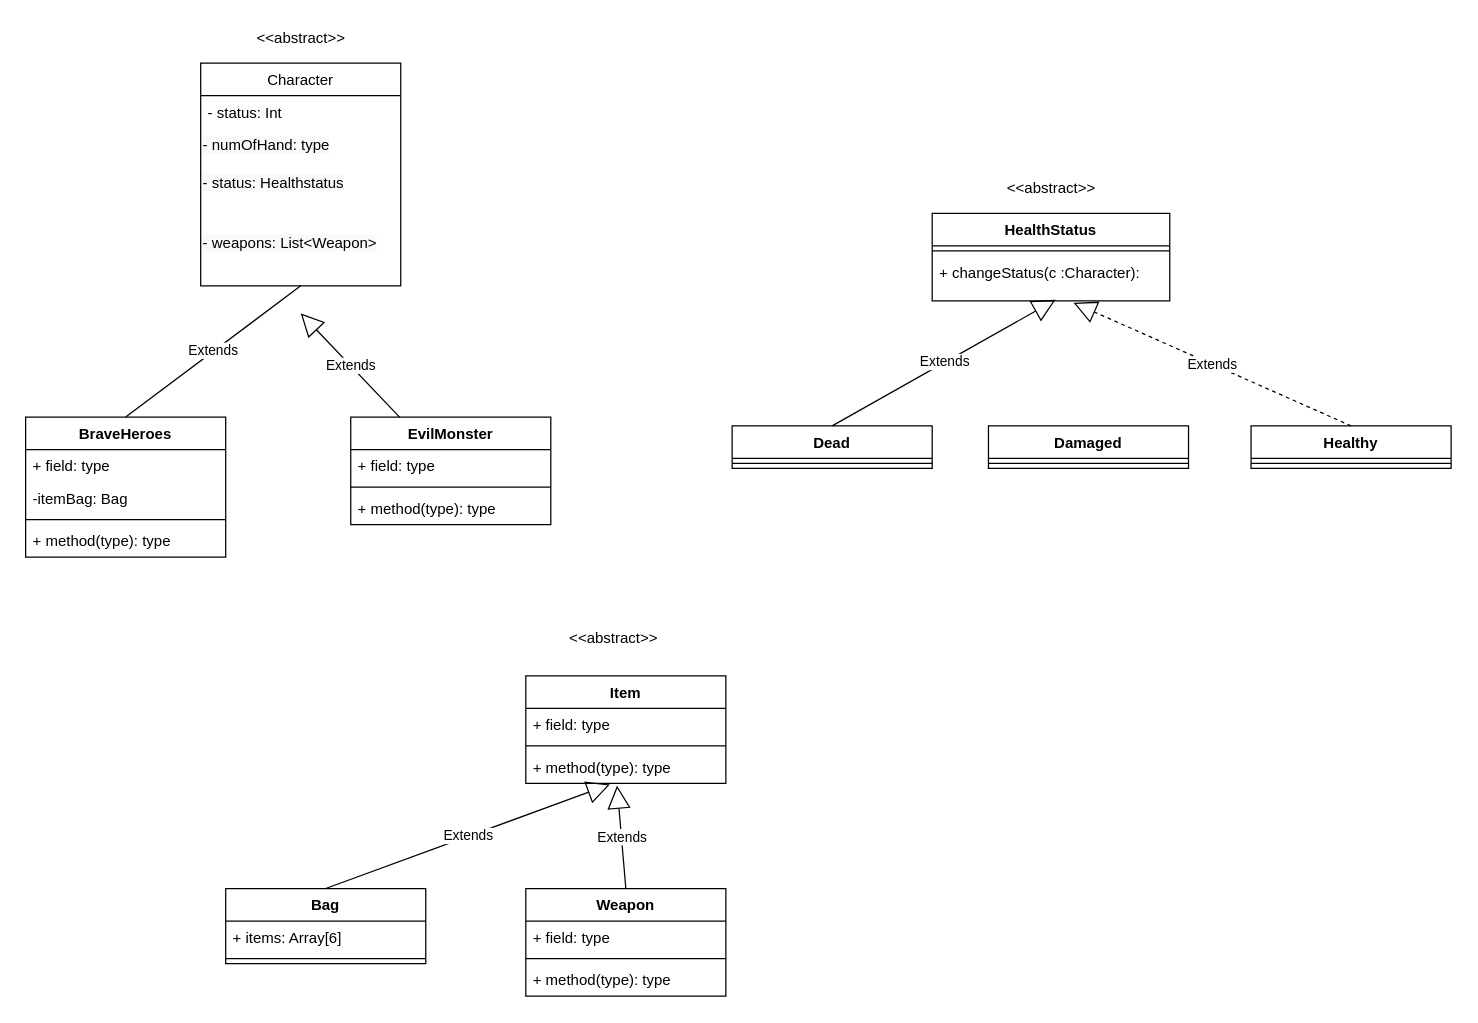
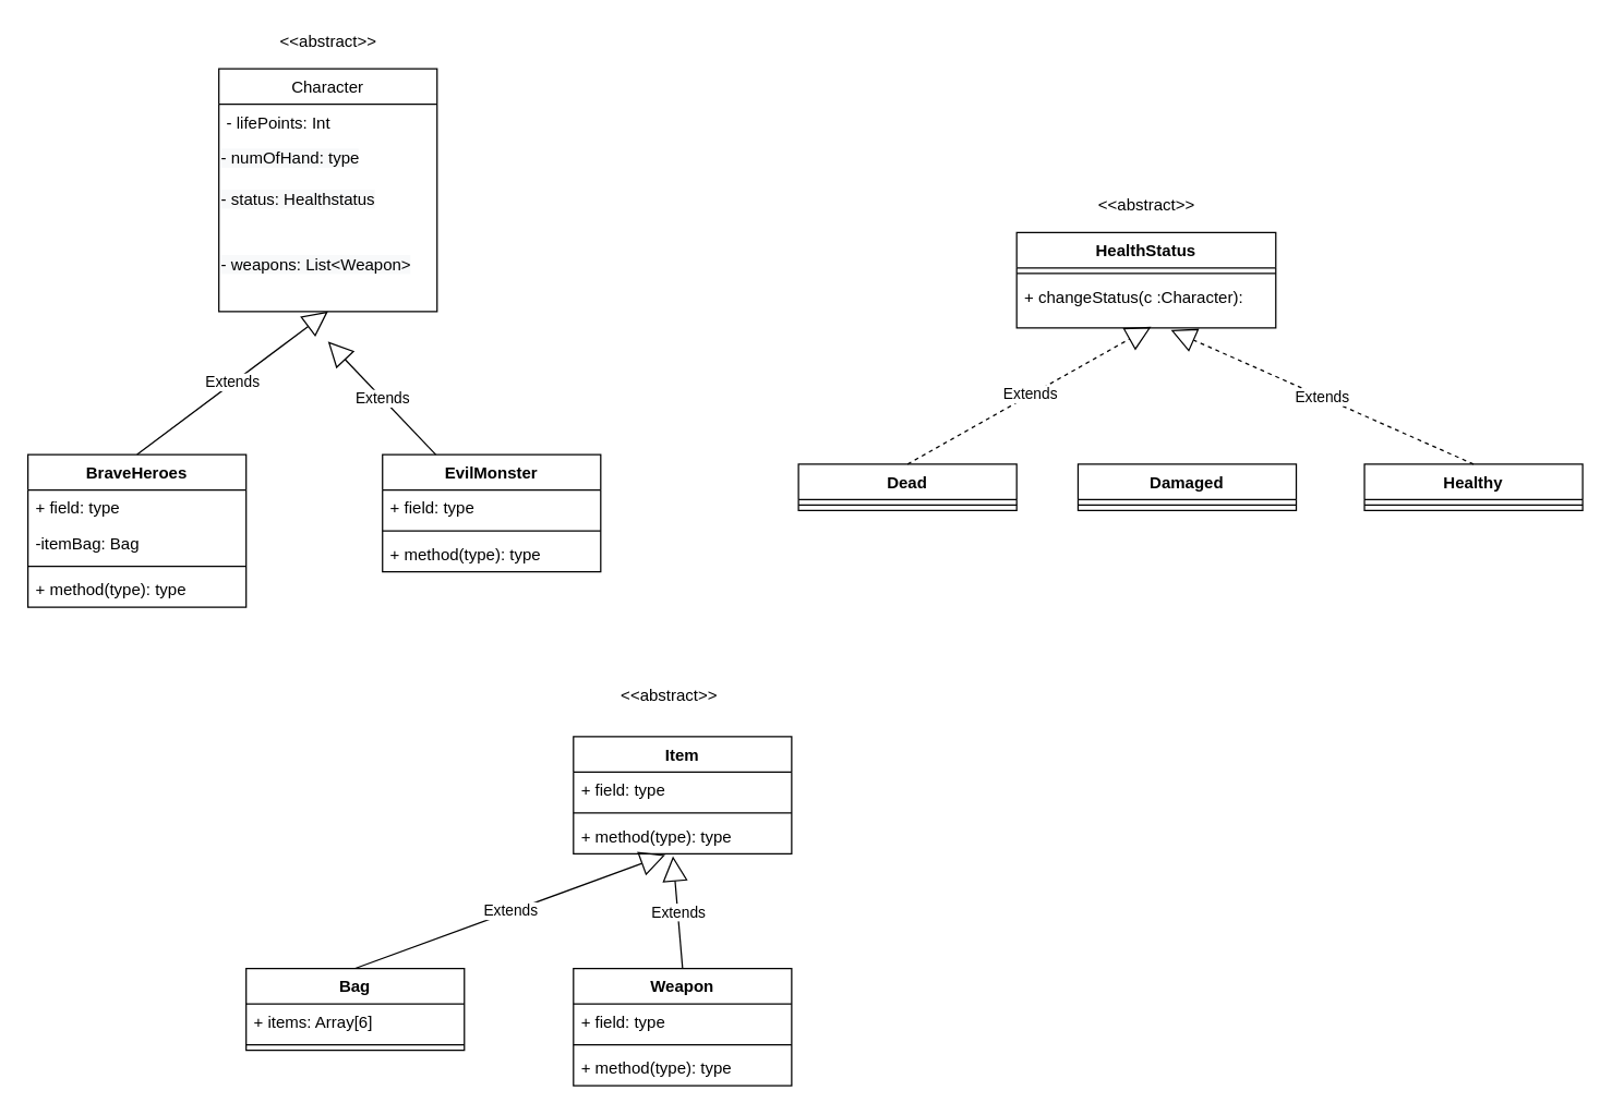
  <mxCell id="0" />
  <mxCell id="1" parent="0" />
  <mxCell id="2" value="Character" style="swimlane;fontStyle=0;childLayout=stackLayout;horizontal=1;startSize=26;fillColor=none;horizontalStack=0;resizeParent=1;resizeParentMax=0;resizeLast=0;collapsible=1;marginBottom=0;" vertex="1" parent="1"><mxGeometry x="160" y="50" width="160" height="178" as="geometry" /></mxCell>
- <mxCell id="3" value="- status: Int" style="text;strokeColor=none;fillColor=none;align=left;verticalAlign=top;spacingLeft=4;spacingRight=4;overflow=hidden;rotatable=0;points=[[0,0.5],[1,0.5]];portConstraint=eastwest;" vertex="1" parent="2"><mxGeometry y="26" width="160" height="26" as="geometry" /></mxCell>
+ <mxCell id="3" value="- lifePoints: Int" style="text;strokeColor=none;fillColor=none;align=left;verticalAlign=top;spacingLeft=4;spacingRight=4;overflow=hidden;rotatable=0;points=[[0,0.5],[1,0.5]];portConstraint=eastwest;" vertex="1" parent="2"><mxGeometry y="26" width="160" height="26" as="geometry" /></mxCell>
  <mxCell id="4" value="&lt;span style=&quot;color: rgb(0 , 0 , 0) ; font-family: &amp;#34;helvetica&amp;#34; ; font-size: 12px ; font-style: normal ; font-weight: 400 ; letter-spacing: normal ; text-align: left ; text-indent: 0px ; text-transform: none ; word-spacing: 0px ; background-color: rgb(248 , 249 , 250) ; display: inline ; float: none&quot;&gt;- numOfHand: type&lt;/span&gt;" style="text;whiteSpace=wrap;html=1;" vertex="1" parent="2"><mxGeometry y="52" width="160" height="30" as="geometry" /></mxCell>
  <mxCell id="5" value="&lt;span style=&quot;color: rgb(0 , 0 , 0) ; font-family: &amp;#34;helvetica&amp;#34; ; font-size: 12px ; font-style: normal ; font-weight: 400 ; letter-spacing: normal ; text-align: left ; text-indent: 0px ; text-transform: none ; word-spacing: 0px ; background-color: rgb(248 , 249 , 250) ; display: inline ; float: none&quot;&gt;- status: Healthstatus&lt;/span&gt;" style="text;whiteSpace=wrap;html=1;" vertex="1" parent="2"><mxGeometry y="82" width="160" height="48" as="geometry" /></mxCell>
  <mxCell id="6" value="&lt;span style=&quot;color: rgb(0 , 0 , 0) ; font-family: &amp;#34;helvetica&amp;#34; ; font-size: 12px ; font-style: normal ; font-weight: 400 ; letter-spacing: normal ; text-align: left ; text-indent: 0px ; text-transform: none ; word-spacing: 0px ; background-color: rgb(248 , 249 , 250) ; display: inline ; float: none&quot;&gt;- weapons: List&amp;lt;Weapon&amp;gt;&lt;/span&gt;" style="text;whiteSpace=wrap;html=1;" vertex="1" parent="2"><mxGeometry y="130" width="160" height="48" as="geometry" /></mxCell>
  <mxCell id="7" value="&amp;lt;&amp;lt;abstract&amp;gt;&amp;gt;" style="text;html=1;align=center;verticalAlign=middle;resizable=0;points=[];autosize=1;strokeColor=none;fillColor=none;" vertex="1" parent="1"><mxGeometry x="195" y="20" width="90" height="20" as="geometry" /></mxCell>
  <mxCell id="8" value="EvilMonster" style="swimlane;fontStyle=1;align=center;verticalAlign=top;childLayout=stackLayout;horizontal=1;startSize=26;horizontalStack=0;resizeParent=1;resizeParentMax=0;resizeLast=0;collapsible=1;marginBottom=0;" vertex="1" parent="1"><mxGeometry x="280" y="333" width="160" height="86" as="geometry" /></mxCell>
  <mxCell id="9" value="+ field: type" style="text;strokeColor=none;fillColor=none;align=left;verticalAlign=top;spacingLeft=4;spacingRight=4;overflow=hidden;rotatable=0;points=[[0,0.5],[1,0.5]];portConstraint=eastwest;" vertex="1" parent="8"><mxGeometry y="26" width="160" height="26" as="geometry" /></mxCell>
  <mxCell id="10" value="" style="line;strokeWidth=1;fillColor=none;align=left;verticalAlign=middle;spacingTop=-1;spacingLeft=3;spacingRight=3;rotatable=0;labelPosition=right;points=[];portConstraint=eastwest;" vertex="1" parent="8"><mxGeometry y="52" width="160" height="8" as="geometry" /></mxCell>
  <mxCell id="11" value="+ method(type): type" style="text;strokeColor=none;fillColor=none;align=left;verticalAlign=top;spacingLeft=4;spacingRight=4;overflow=hidden;rotatable=0;points=[[0,0.5],[1,0.5]];portConstraint=eastwest;" vertex="1" parent="8"><mxGeometry y="60" width="160" height="26" as="geometry" /></mxCell>
  <mxCell id="12" value="BraveHeroes" style="swimlane;fontStyle=1;align=center;verticalAlign=top;childLayout=stackLayout;horizontal=1;startSize=26;horizontalStack=0;resizeParent=1;resizeParentMax=0;resizeLast=0;collapsible=1;marginBottom=0;" vertex="1" parent="1"><mxGeometry x="20" y="333" width="160" height="112" as="geometry" /></mxCell>
  <mxCell id="13" value="+ field: type" style="text;strokeColor=none;fillColor=none;align=left;verticalAlign=top;spacingLeft=4;spacingRight=4;overflow=hidden;rotatable=0;points=[[0,0.5],[1,0.5]];portConstraint=eastwest;" vertex="1" parent="12"><mxGeometry y="26" width="160" height="26" as="geometry" /></mxCell>
  <mxCell id="14" value="-itemBag: Bag" style="text;strokeColor=none;fillColor=none;align=left;verticalAlign=top;spacingLeft=4;spacingRight=4;overflow=hidden;rotatable=0;points=[[0,0.5],[1,0.5]];portConstraint=eastwest;" vertex="1" parent="12"><mxGeometry y="52" width="160" height="26" as="geometry" /></mxCell>
  <mxCell id="15" value="" style="line;strokeWidth=1;fillColor=none;align=left;verticalAlign=middle;spacingTop=-1;spacingLeft=3;spacingRight=3;rotatable=0;labelPosition=right;points=[];portConstraint=eastwest;" vertex="1" parent="12"><mxGeometry y="78" width="160" height="8" as="geometry" /></mxCell>
  <mxCell id="16" value="+ method(type): type" style="text;strokeColor=none;fillColor=none;align=left;verticalAlign=top;spacingLeft=4;spacingRight=4;overflow=hidden;rotatable=0;points=[[0,0.5],[1,0.5]];portConstraint=eastwest;" vertex="1" parent="12"><mxGeometry y="86" width="160" height="26" as="geometry" /></mxCell>
- <mxCell id="17" value="Extends" style="endArrow=none;endSize=16;endFill=0;html=1;rounded=0;entryX=0.5;entryY=1;entryDx=0;entryDy=0;exitX=0.5;exitY=0;exitDx=0;exitDy=0;" edge="1" parent="1" source="12" target="6"><mxGeometry width="160" relative="1" as="geometry"><mxPoint x="70" y="323" as="sourcePoint" /><mxPoint x="210" y="283" as="targetPoint" /></mxGeometry></mxCell>
+ <mxCell id="17" value="Extends" style="endArrow=block;endSize=16;endFill=0;html=1;rounded=0;entryX=0.5;entryY=1;entryDx=0;entryDy=0;exitX=0.5;exitY=0;exitDx=0;exitDy=0;" edge="1" parent="1" source="12" target="6"><mxGeometry width="160" relative="1" as="geometry"><mxPoint x="70" y="323" as="sourcePoint" /><mxPoint x="210" y="283" as="targetPoint" /></mxGeometry></mxCell>
  <mxCell id="18" value="Extends" style="endArrow=block;endSize=16;endFill=0;html=1;rounded=0;" edge="1" parent="1" source="8"><mxGeometry width="160" relative="1" as="geometry"><mxPoint x="240" y="343" as="sourcePoint" /><mxPoint x="240" y="250" as="targetPoint" /></mxGeometry></mxCell>
  <mxCell id="19" value="HealthStatus" style="swimlane;fontStyle=1;align=center;verticalAlign=top;childLayout=stackLayout;horizontal=1;startSize=26;horizontalStack=0;resizeParent=1;resizeParentMax=0;resizeLast=0;collapsible=1;marginBottom=0;" vertex="1" parent="1"><mxGeometry x="745" y="170" width="190" height="70" as="geometry" /></mxCell>
  <mxCell id="20" value="" style="line;strokeWidth=1;fillColor=none;align=left;verticalAlign=middle;spacingTop=-1;spacingLeft=3;spacingRight=3;rotatable=0;labelPosition=right;points=[];portConstraint=eastwest;" vertex="1" parent="19"><mxGeometry y="26" width="190" height="8" as="geometry" /></mxCell>
  <mxCell id="21" value="+ changeStatus(c :Character): " style="text;strokeColor=none;fillColor=none;align=left;verticalAlign=top;spacingLeft=4;spacingRight=4;overflow=hidden;rotatable=0;points=[[0,0.5],[1,0.5]];portConstraint=eastwest;" vertex="1" parent="19"><mxGeometry y="34" width="190" height="36" as="geometry" /></mxCell>
  <mxCell id="22" value="&amp;lt;&amp;lt;abstract&amp;gt;&amp;gt;" style="text;html=1;align=center;verticalAlign=middle;resizable=0;points=[];autosize=1;strokeColor=none;fillColor=none;" vertex="1" parent="1"><mxGeometry x="795" y="140" width="90" height="20" as="geometry" /></mxCell>
  <mxCell id="23" value="Dead" style="swimlane;fontStyle=1;align=center;verticalAlign=top;childLayout=stackLayout;horizontal=1;startSize=26;horizontalStack=0;resizeParent=1;resizeParentMax=0;resizeLast=0;collapsible=1;marginBottom=0;" vertex="1" parent="1"><mxGeometry x="585" y="340" width="160" height="34" as="geometry" /></mxCell>
  <mxCell id="24" value="" style="line;strokeWidth=1;fillColor=none;align=left;verticalAlign=middle;spacingTop=-1;spacingLeft=3;spacingRight=3;rotatable=0;labelPosition=right;points=[];portConstraint=eastwest;" vertex="1" parent="23"><mxGeometry y="26" width="160" height="8" as="geometry" /></mxCell>
  <mxCell id="25" value="Damaged" style="swimlane;fontStyle=1;align=center;verticalAlign=top;childLayout=stackLayout;horizontal=1;startSize=26;horizontalStack=0;resizeParent=1;resizeParentMax=0;resizeLast=0;collapsible=1;marginBottom=0;" vertex="1" parent="1"><mxGeometry x="790" y="340" width="160" height="34" as="geometry" /></mxCell>
  <mxCell id="26" value="" style="line;strokeWidth=1;fillColor=none;align=left;verticalAlign=middle;spacingTop=-1;spacingLeft=3;spacingRight=3;rotatable=0;labelPosition=right;points=[];portConstraint=eastwest;" vertex="1" parent="25"><mxGeometry y="26" width="160" height="8" as="geometry" /></mxCell>
  <mxCell id="27" value="Healthy" style="swimlane;fontStyle=1;align=center;verticalAlign=top;childLayout=stackLayout;horizontal=1;startSize=26;horizontalStack=0;resizeParent=1;resizeParentMax=0;resizeLast=0;collapsible=1;marginBottom=0;" vertex="1" parent="1"><mxGeometry x="1000" y="340" width="160" height="34" as="geometry" /></mxCell>
  <mxCell id="28" value="" style="line;strokeWidth=1;fillColor=none;align=left;verticalAlign=middle;spacingTop=-1;spacingLeft=3;spacingRight=3;rotatable=0;labelPosition=right;points=[];portConstraint=eastwest;" vertex="1" parent="27"><mxGeometry y="26" width="160" height="8" as="geometry" /></mxCell>
- <mxCell id="29" value="Extends" style="endArrow=block;endSize=16;endFill=0;html=1;rounded=0;exitX=0.5;exitY=0;exitDx=0;exitDy=0;entryX=0.519;entryY=0.978;entryDx=0;entryDy=0;entryPerimeter=0;" edge="1" parent="1" source="23" target="21"><mxGeometry width="160" relative="1" as="geometry"><mxPoint x="661.44" y="348.81" as="sourcePoint" /><mxPoint x="795" y="240.004" as="targetPoint" /></mxGeometry></mxCell>
+ <mxCell id="29" value="Extends" style="endArrow=block;endSize=16;endFill=0;html=1;rounded=0;exitX=0.5;exitY=0;exitDx=0;exitDy=0;entryX=0.519;entryY=0.978;entryDx=0;entryDy=0;entryPerimeter=0;dashed=1;" edge="1" parent="1" source="23" target="21"><mxGeometry width="160" relative="1" as="geometry"><mxPoint x="661.44" y="348.81" as="sourcePoint" /><mxPoint x="795" y="240.004" as="targetPoint" /></mxGeometry></mxCell>
  <mxCell id="30" value="Extends" style="endArrow=block;endSize=16;endFill=0;html=1;rounded=0;exitX=0.5;exitY=0;exitDx=0;exitDy=0;entryX=0.595;entryY=1.044;entryDx=0;entryDy=0;entryPerimeter=0;dashed=1;" edge="1" parent="1" source="27" target="21"><mxGeometry width="160" relative="1" as="geometry"><mxPoint x="880" y="350" as="sourcePoint" /><mxPoint x="853.61" y="249.208" as="targetPoint" /></mxGeometry></mxCell>
  <mxCell id="31" value="Bag" style="swimlane;fontStyle=1;align=center;verticalAlign=top;childLayout=stackLayout;horizontal=1;startSize=26;horizontalStack=0;resizeParent=1;resizeParentMax=0;resizeLast=0;collapsible=1;marginBottom=0;" vertex="1" parent="1"><mxGeometry x="180" y="710" width="160" height="60" as="geometry" /></mxCell>
  <mxCell id="32" value="+ items: Array[6]" style="text;strokeColor=none;fillColor=none;align=left;verticalAlign=top;spacingLeft=4;spacingRight=4;overflow=hidden;rotatable=0;points=[[0,0.5],[1,0.5]];portConstraint=eastwest;" vertex="1" parent="31"><mxGeometry y="26" width="160" height="26" as="geometry" /></mxCell>
  <mxCell id="33" value="" style="line;strokeWidth=1;fillColor=none;align=left;verticalAlign=middle;spacingTop=-1;spacingLeft=3;spacingRight=3;rotatable=0;labelPosition=right;points=[];portConstraint=eastwest;" vertex="1" parent="31"><mxGeometry y="52" width="160" height="8" as="geometry" /></mxCell>
  <mxCell id="34" value="Item" style="swimlane;fontStyle=1;align=center;verticalAlign=top;childLayout=stackLayout;horizontal=1;startSize=26;horizontalStack=0;resizeParent=1;resizeParentMax=0;resizeLast=0;collapsible=1;marginBottom=0;" vertex="1" parent="1"><mxGeometry x="420" y="540" width="160" height="86" as="geometry" /></mxCell>
  <mxCell id="35" value="+ field: type" style="text;strokeColor=none;fillColor=none;align=left;verticalAlign=top;spacingLeft=4;spacingRight=4;overflow=hidden;rotatable=0;points=[[0,0.5],[1,0.5]];portConstraint=eastwest;" vertex="1" parent="34"><mxGeometry y="26" width="160" height="26" as="geometry" /></mxCell>
  <mxCell id="36" value="" style="line;strokeWidth=1;fillColor=none;align=left;verticalAlign=middle;spacingTop=-1;spacingLeft=3;spacingRight=3;rotatable=0;labelPosition=right;points=[];portConstraint=eastwest;" vertex="1" parent="34"><mxGeometry y="52" width="160" height="8" as="geometry" /></mxCell>
  <mxCell id="37" value="+ method(type): type" style="text;strokeColor=none;fillColor=none;align=left;verticalAlign=top;spacingLeft=4;spacingRight=4;overflow=hidden;rotatable=0;points=[[0,0.5],[1,0.5]];portConstraint=eastwest;" vertex="1" parent="34"><mxGeometry y="60" width="160" height="26" as="geometry" /></mxCell>
  <mxCell id="38" value="Weapon" style="swimlane;fontStyle=1;align=center;verticalAlign=top;childLayout=stackLayout;horizontal=1;startSize=26;horizontalStack=0;resizeParent=1;resizeParentMax=0;resizeLast=0;collapsible=1;marginBottom=0;" vertex="1" parent="1"><mxGeometry x="420" y="710" width="160" height="86" as="geometry" /></mxCell>
  <mxCell id="39" value="+ field: type" style="text;strokeColor=none;fillColor=none;align=left;verticalAlign=top;spacingLeft=4;spacingRight=4;overflow=hidden;rotatable=0;points=[[0,0.5],[1,0.5]];portConstraint=eastwest;" vertex="1" parent="38"><mxGeometry y="26" width="160" height="26" as="geometry" /></mxCell>
  <mxCell id="40" value="" style="line;strokeWidth=1;fillColor=none;align=left;verticalAlign=middle;spacingTop=-1;spacingLeft=3;spacingRight=3;rotatable=0;labelPosition=right;points=[];portConstraint=eastwest;" vertex="1" parent="38"><mxGeometry y="52" width="160" height="8" as="geometry" /></mxCell>
  <mxCell id="41" value="+ method(type): type" style="text;strokeColor=none;fillColor=none;align=left;verticalAlign=top;spacingLeft=4;spacingRight=4;overflow=hidden;rotatable=0;points=[[0,0.5],[1,0.5]];portConstraint=eastwest;" vertex="1" parent="38"><mxGeometry y="60" width="160" height="26" as="geometry" /></mxCell>
  <mxCell id="42" value="&amp;lt;&amp;lt;abstract&amp;gt;&amp;gt;" style="text;html=1;align=center;verticalAlign=middle;resizable=0;points=[];autosize=1;strokeColor=none;fillColor=none;" vertex="1" parent="1"><mxGeometry x="445" y="500" width="90" height="20" as="geometry" /></mxCell>
  <mxCell id="43" value="Extends" style="endArrow=block;endSize=16;endFill=0;html=1;rounded=0;entryX=0.456;entryY=1.066;entryDx=0;entryDy=0;entryPerimeter=0;exitX=0.5;exitY=0;exitDx=0;exitDy=0;" edge="1" parent="1" source="38" target="37"><mxGeometry width="160" relative="1" as="geometry"><mxPoint x="120" y="710" as="sourcePoint" /><mxPoint x="280" y="710" as="targetPoint" /></mxGeometry></mxCell>
  <mxCell id="44" value="Extends" style="endArrow=block;endSize=16;endFill=0;html=1;rounded=0;entryX=0.421;entryY=1.029;entryDx=0;entryDy=0;entryPerimeter=0;exitX=0.5;exitY=0;exitDx=0;exitDy=0;" edge="1" parent="1" source="31" target="37"><mxGeometry width="160" relative="1" as="geometry"><mxPoint x="347.04" y="708.28" as="sourcePoint" /><mxPoint x="340" y="625.996" as="targetPoint" /></mxGeometry></mxCell>
